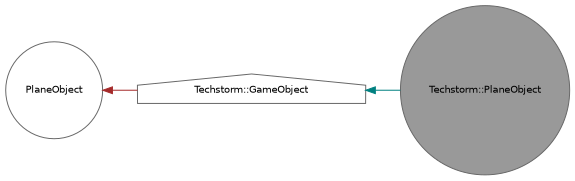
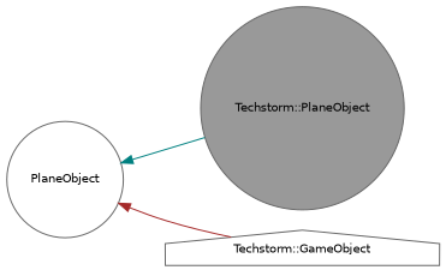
  digraph {
    rankdir=LR
    node [color=gray40 fillcolor=white fontname=Helvetica fontsize=10 shape=circle style=filled]
    edge [dir=back fontname=Helvetica fontsize=10 labelfontname=Helvetica labelfontsize=10 style=solid]
    n1 [fillcolor=grey60 fontcolor=black height=0.2 label="Techstorm::PlaneObject" width=0.4]
    n2 [height=0.2 label="Techstorm::GameObject" shape=house width=0.4]
    n3 [height=0.2 label=PlaneObject width=0.4]
-   n2 -> n1 [color=teal]
+   n3 -> n1 [color=teal]
    n3 -> n2 [color=brown]
  }
